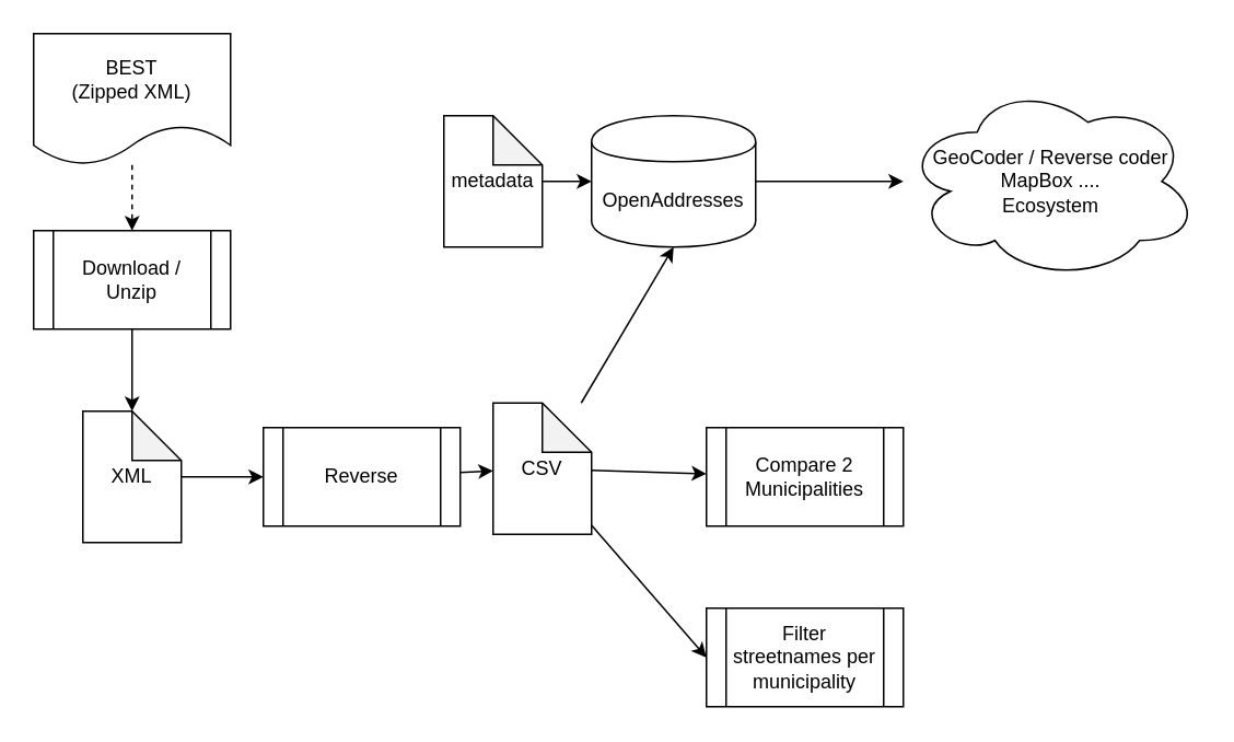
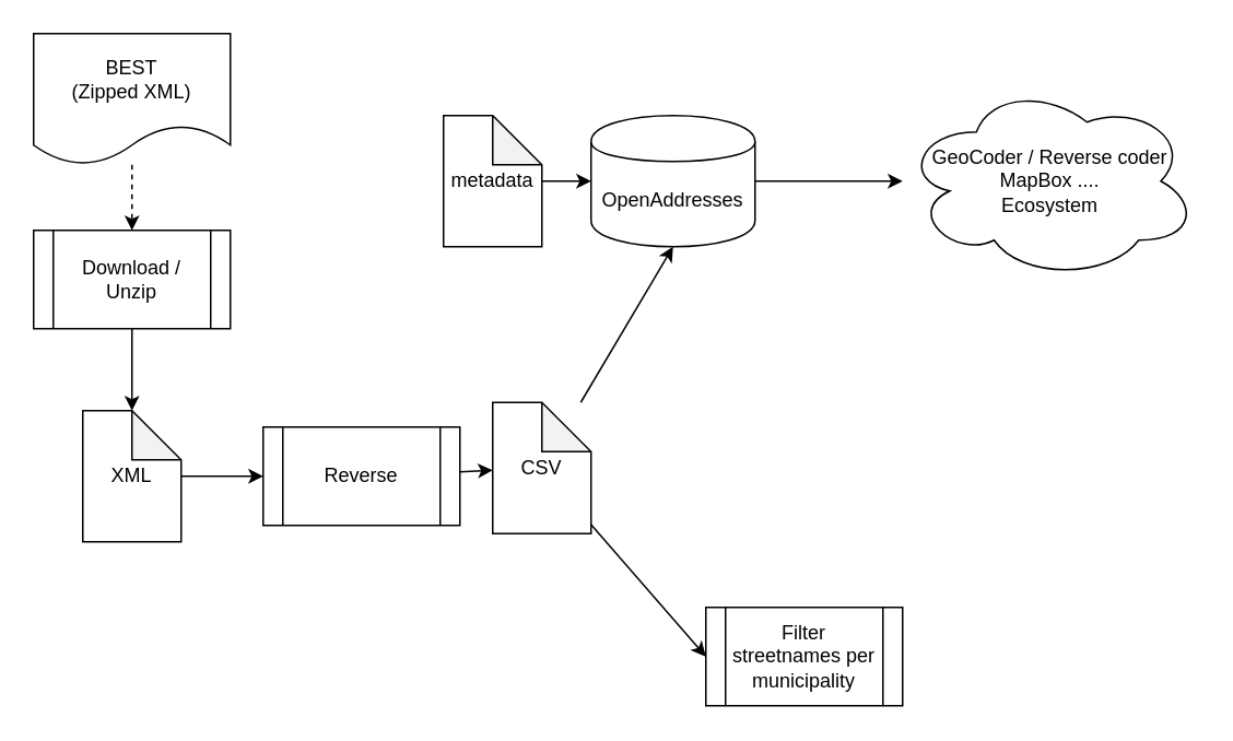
  <mxCell id="0" />
  <mxCell id="1" parent="0" />
  <mxCell id="2" value="" style="edgeStyle=none;rounded=0;orthogonalLoop=1;jettySize=auto;html=1;dashed=1;" edge="1" parent="1" source="3" target="5"><mxGeometry relative="1" as="geometry" /></mxCell>
  <mxCell id="3" value="BEST&lt;br&gt;(Zipped XML)&lt;br&gt;" style="shape=document;whiteSpace=wrap;html=1;boundedLbl=1;" vertex="1" parent="1"><mxGeometry x="20" y="20" width="120" height="80" as="geometry" /></mxCell>
  <mxCell id="4" value="" style="edgeStyle=none;rounded=0;orthogonalLoop=1;jettySize=auto;html=1;" edge="1" parent="1" source="5" target="7"><mxGeometry relative="1" as="geometry" /></mxCell>
  <mxCell id="5" value="Download / Unzip" style="shape=process;whiteSpace=wrap;html=1;backgroundOutline=1;" vertex="1" parent="1"><mxGeometry x="20" y="140" width="120" height="60" as="geometry" /></mxCell>
  <mxCell id="6" value="" style="edgeStyle=none;rounded=0;orthogonalLoop=1;jettySize=auto;html=1;" edge="1" parent="1" source="7" target="9"><mxGeometry relative="1" as="geometry" /></mxCell>
  <mxCell id="7" value="XML" style="shape=note;whiteSpace=wrap;html=1;backgroundOutline=1;darkOpacity=0.05;" vertex="1" parent="1"><mxGeometry x="50" y="250" width="60" height="80" as="geometry" /></mxCell>
  <mxCell id="8" value="" style="edgeStyle=none;rounded=0;orthogonalLoop=1;jettySize=auto;html=1;" edge="1" parent="1" source="9" target="13"><mxGeometry relative="1" as="geometry" /></mxCell>
  <mxCell id="9" value="Reverse" style="shape=process;whiteSpace=wrap;html=1;backgroundOutline=1;" vertex="1" parent="1"><mxGeometry x="160" y="260" width="120" height="60" as="geometry" /></mxCell>
- <mxCell id="10" value="" style="edgeStyle=none;rounded=0;orthogonalLoop=1;jettySize=auto;html=1;" edge="1" parent="1" source="13" target="16"><mxGeometry relative="1" as="geometry" /></mxCell>
  <mxCell id="11" value="" style="edgeStyle=none;rounded=0;orthogonalLoop=1;jettySize=auto;html=1;entryX=0.5;entryY=1;entryDx=0;entryDy=0;" edge="1" parent="1" source="13" target="15"><mxGeometry relative="1" as="geometry"><mxPoint x="350" y="170" as="targetPoint" /></mxGeometry></mxCell>
  <mxCell id="12" value="" style="edgeStyle=none;rounded=0;orthogonalLoop=1;jettySize=auto;html=1;entryX=0;entryY=0.5;entryDx=0;entryDy=0;" edge="1" parent="1" source="13" target="20"><mxGeometry relative="1" as="geometry"><mxPoint x="350" y="410" as="targetPoint" /></mxGeometry></mxCell>
  <mxCell id="13" value="CSV" style="shape=note;whiteSpace=wrap;html=1;backgroundOutline=1;darkOpacity=0.05;" vertex="1" parent="1"><mxGeometry x="300" y="245" width="60" height="80" as="geometry" /></mxCell>
  <mxCell id="14" value="" style="edgeStyle=none;rounded=0;orthogonalLoop=1;jettySize=auto;html=1;" edge="1" parent="1" source="15" target="19"><mxGeometry relative="1" as="geometry"><mxPoint x="540" y="110" as="targetPoint" /></mxGeometry></mxCell>
  <mxCell id="15" value="OpenAddresses" style="shape=cylinder;whiteSpace=wrap;html=1;boundedLbl=1;backgroundOutline=1;" vertex="1" parent="1"><mxGeometry x="360" y="70" width="100" height="80" as="geometry" /></mxCell>
- <mxCell id="16" value="Compare 2 Municipalities" style="shape=process;whiteSpace=wrap;html=1;backgroundOutline=1;" vertex="1" parent="1"><mxGeometry x="430" y="260" width="120" height="60" as="geometry" /></mxCell>
  <mxCell id="17" value="" style="edgeStyle=none;rounded=0;orthogonalLoop=1;jettySize=auto;html=1;" edge="1" parent="1" source="18" target="15"><mxGeometry relative="1" as="geometry" /></mxCell>
  <mxCell id="18" value="metadata" style="shape=note;whiteSpace=wrap;html=1;backgroundOutline=1;darkOpacity=0.05;" vertex="1" parent="1"><mxGeometry x="270" y="70" width="60" height="80" as="geometry" /></mxCell>
  <mxCell id="19" value="GeoCoder / Reverse coder&lt;br&gt;MapBox ....&lt;br&gt;Ecosystem&lt;br&gt;" style="ellipse;shape=cloud;whiteSpace=wrap;html=1;" vertex="1" parent="1"><mxGeometry x="550" y="50" width="180" height="120" as="geometry" /></mxCell>
  <mxCell id="20" value="Filter streetnames per municipality" style="shape=process;whiteSpace=wrap;html=1;backgroundOutline=1;" vertex="1" parent="1"><mxGeometry x="430" y="370" width="120" height="60" as="geometry" /></mxCell>
